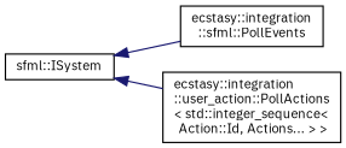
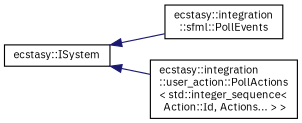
  digraph {
    rankdir=LR
    fontname="IBM Plex Sans"
    node [color=black fillcolor=white fontname="IBM Plex Sans" fontsize=10 shape=record style=filled]
    edge [color=midnightblue dir=back fontname="IBM Plex Sans" fontsize=10 labelfontname=Helvetica labelfontsize=10 style=solid]
-   n1 [height=0.2 label="sfml::ISystem" width=0.4]
+   n1 [height=0.2 label="ecstasy::ISystem" width=0.4]
    n2 [height=0.2 label="ecstasy::integration\l::sfml::PollEvents" width=0.4]
    n3 [height=0.2 label="ecstasy::integration\l::user_action::PollActions\l\< std::integer_sequence\<\l Action::Id, Actions... \> \>" width=0.4]
    n1 -> n2
    n1 -> n3
  }
